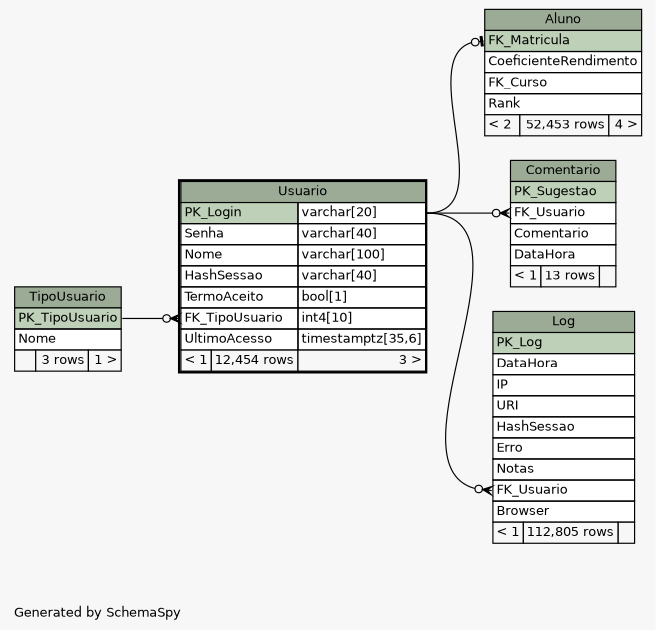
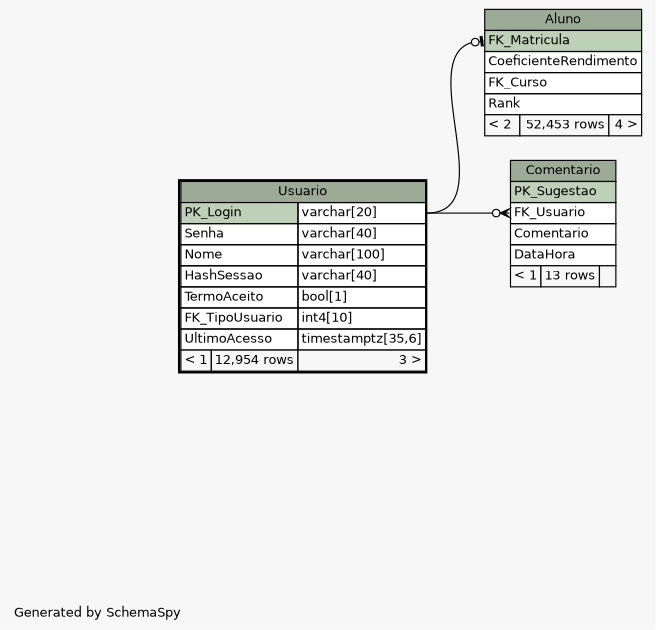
  digraph {
    bgcolor="#f7f7f7"
    fontname=Helvetica
    fontsize=11
    label="\nGenerated by SchemaSpy"
    labeljust=l
    nodesep=0.18
    rankdir=RL
    ranksep=0.46
    node [fontname=Helvetica fontsize=11 shape=plaintext]
    edge [arrowhead=none arrowsize=0.8 arrowtail=crowodot dir=back headport="PK_Login.type:e" tailport="FK_Usuario:w"]
    n1 [label=<     <TABLE BORDER="0" CELLBORDER="1" CELLSPACING="0" BGCOLOR="#ffffff">       <TR><TD COLSPAN="3" BGCOLOR="#9bab96" ALIGN="CENTER">Aluno</TD></TR>       <TR><TD PORT="FK_Matricula" COLSPAN="3" BGCOLOR="#bed1b8" ALIGN="LEFT">FK_Matricula</TD></TR>       <TR><TD PORT="CoeficienteRendimento" COLSPAN="3" ALIGN="LEFT">CoeficienteRendimento</TD></TR>       <TR><TD PORT="FK_Curso" COLSPAN="3" ALIGN="LEFT">FK_Curso</TD></TR>       <TR><TD PORT="Rank" COLSPAN="3" ALIGN="LEFT">Rank</TD></TR>       <TR><TD ALIGN="LEFT" BGCOLOR="#f7f7f7">&lt; 2</TD><TD ALIGN="RIGHT" BGCOLOR="#f7f7f7">52,453 rows</TD><TD ALIGN="RIGHT" BGCOLOR="#f7f7f7">4 &gt;</TD></TR>     </TABLE>>]
-   n2 [label=<     <TABLE BORDER="2" CELLBORDER="1" CELLSPACING="0" BGCOLOR="#ffffff">       <TR><TD COLSPAN="3" BGCOLOR="#9bab96" ALIGN="CENTER">Usuario</TD></TR>       <TR><TD PORT="PK_Login" COLSPAN="2" BGCOLOR="#bed1b8" ALIGN="LEFT">PK_Login</TD><TD PORT="PK_Login.type" ALIGN="LEFT">varchar[20]</TD></TR>       <TR><TD PORT="Senha" COLSPAN="2" ALIGN="LEFT">Senha</TD><TD PORT="Senha.type" ALIGN="LEFT">varchar[40]</TD></TR>       <TR><TD PORT="Nome" COLSPAN="2" ALIGN="LEFT">Nome</TD><TD PORT="Nome.type" ALIGN="LEFT">varchar[100]</TD></TR>       <TR><TD PORT="HashSessao" COLSPAN="2" ALIGN="LEFT">HashSessao</TD><TD PORT="HashSessao.type" ALIGN="LEFT">varchar[40]</TD></TR>       <TR><TD PORT="TermoAceito" COLSPAN="2" ALIGN="LEFT">TermoAceito</TD><TD PORT="TermoAceito.type" ALIGN="LEFT">bool[1]</TD></TR>       <TR><TD PORT="FK_TipoUsuario" COLSPAN="2" ALIGN="LEFT">FK_TipoUsuario</TD><TD PORT="FK_TipoUsuario.type" ALIGN="LEFT">int4[10]</TD></TR>       <TR><TD PORT="UltimoAcesso" COLSPAN="2" ALIGN="LEFT">UltimoAcesso</TD><TD PORT="UltimoAcesso.type" ALIGN="LEFT">timestamptz[35,6]</TD></TR>       <TR><TD ALIGN="LEFT" BGCOLOR="#f7f7f7">&lt; 1</TD><TD ALIGN="RIGHT" BGCOLOR="#f7f7f7">12,454 rows</TD><TD ALIGN="RIGHT" BGCOLOR="#f7f7f7">3 &gt;</TD></TR>     </TABLE>>]
-   n3 [label=<     <TABLE BORDER="0" CELLBORDER="1" CELLSPACING="0" BGCOLOR="#ffffff">       <TR><TD COLSPAN="3" BGCOLOR="#9bab96" ALIGN="CENTER">TipoUsuario</TD></TR>       <TR><TD PORT="PK_TipoUsuario" COLSPAN="3" BGCOLOR="#bed1b8" ALIGN="LEFT">PK_TipoUsuario</TD></TR>       <TR><TD PORT="Nome" COLSPAN="3" ALIGN="LEFT">Nome</TD></TR>       <TR><TD ALIGN="LEFT" BGCOLOR="#f7f7f7">  </TD><TD ALIGN="RIGHT" BGCOLOR="#f7f7f7">3 rows</TD><TD ALIGN="RIGHT" BGCOLOR="#f7f7f7">1 &gt;</TD></TR>     </TABLE>>]
+   n2 [label=<     <TABLE BORDER="2" CELLBORDER="1" CELLSPACING="0" BGCOLOR="#ffffff">       <TR><TD COLSPAN="3" BGCOLOR="#9bab96" ALIGN="CENTER">Usuario</TD></TR>       <TR><TD PORT="PK_Login" COLSPAN="2" BGCOLOR="#bed1b8" ALIGN="LEFT">PK_Login</TD><TD PORT="PK_Login.type" ALIGN="LEFT">varchar[20]</TD></TR>       <TR><TD PORT="Senha" COLSPAN="2" ALIGN="LEFT">Senha</TD><TD PORT="Senha.type" ALIGN="LEFT">varchar[40]</TD></TR>       <TR><TD PORT="Nome" COLSPAN="2" ALIGN="LEFT">Nome</TD><TD PORT="Nome.type" ALIGN="LEFT">varchar[100]</TD></TR>       <TR><TD PORT="HashSessao" COLSPAN="2" ALIGN="LEFT">HashSessao</TD><TD PORT="HashSessao.type" ALIGN="LEFT">varchar[40]</TD></TR>       <TR><TD PORT="TermoAceito" COLSPAN="2" ALIGN="LEFT">TermoAceito</TD><TD PORT="TermoAceito.type" ALIGN="LEFT">bool[1]</TD></TR>       <TR><TD PORT="FK_TipoUsuario" COLSPAN="2" ALIGN="LEFT">FK_TipoUsuario</TD><TD PORT="FK_TipoUsuario.type" ALIGN="LEFT">int4[10]</TD></TR>       <TR><TD PORT="UltimoAcesso" COLSPAN="2" ALIGN="LEFT">UltimoAcesso</TD><TD PORT="UltimoAcesso.type" ALIGN="LEFT">timestamptz[35,6]</TD></TR>       <TR><TD ALIGN="LEFT" BGCOLOR="#f7f7f7">&lt; 1</TD><TD ALIGN="RIGHT" BGCOLOR="#f7f7f7">12,954 rows</TD><TD ALIGN="RIGHT" BGCOLOR="#f7f7f7">3 &gt;</TD></TR>     </TABLE>>]
    n4 [label=<     <TABLE BORDER="0" CELLBORDER="1" CELLSPACING="0" BGCOLOR="#ffffff">       <TR><TD COLSPAN="3" BGCOLOR="#9bab96" ALIGN="CENTER">Comentario</TD></TR>       <TR><TD PORT="PK_Sugestao" COLSPAN="3" BGCOLOR="#bed1b8" ALIGN="LEFT">PK_Sugestao</TD></TR>       <TR><TD PORT="FK_Usuario" COLSPAN="3" ALIGN="LEFT">FK_Usuario</TD></TR>       <TR><TD PORT="Comentario" COLSPAN="3" ALIGN="LEFT">Comentario</TD></TR>       <TR><TD PORT="DataHora" COLSPAN="3" ALIGN="LEFT">DataHora</TD></TR>       <TR><TD ALIGN="LEFT" BGCOLOR="#f7f7f7">&lt; 1</TD><TD ALIGN="RIGHT" BGCOLOR="#f7f7f7">13 rows</TD><TD ALIGN="RIGHT" BGCOLOR="#f7f7f7">  </TD></TR>     </TABLE>>]
-   n5 [label=<     <TABLE BORDER="0" CELLBORDER="1" CELLSPACING="0" BGCOLOR="#ffffff">       <TR><TD COLSPAN="3" BGCOLOR="#9bab96" ALIGN="CENTER">Log</TD></TR>       <TR><TD PORT="PK_Log" COLSPAN="3" BGCOLOR="#bed1b8" ALIGN="LEFT">PK_Log</TD></TR>       <TR><TD PORT="DataHora" COLSPAN="3" ALIGN="LEFT">DataHora</TD></TR>       <TR><TD PORT="IP" COLSPAN="3" ALIGN="LEFT">IP</TD></TR>       <TR><TD PORT="URI" COLSPAN="3" ALIGN="LEFT">URI</TD></TR>       <TR><TD PORT="HashSessao" COLSPAN="3" ALIGN="LEFT">HashSessao</TD></TR>       <TR><TD PORT="Erro" COLSPAN="3" ALIGN="LEFT">Erro</TD></TR>       <TR><TD PORT="Notas" COLSPAN="3" ALIGN="LEFT">Notas</TD></TR>       <TR><TD PORT="FK_Usuario" COLSPAN="3" ALIGN="LEFT">FK_Usuario</TD></TR>       <TR><TD PORT="Browser" COLSPAN="3" ALIGN="LEFT">Browser</TD></TR>       <TR><TD ALIGN="LEFT" BGCOLOR="#f7f7f7">&lt; 1</TD><TD ALIGN="RIGHT" BGCOLOR="#f7f7f7">112,805 rows</TD><TD ALIGN="RIGHT" BGCOLOR="#f7f7f7">  </TD></TR>     </TABLE>>]
    n1 -> n2 [arrowtail=teeodot tailport="FK_Matricula:w"]
-   n2 -> n3 [headport="PK_TipoUsuario:e" tailport="FK_TipoUsuario:w"]
    n4 -> n2
-   n5 -> n2
  }
